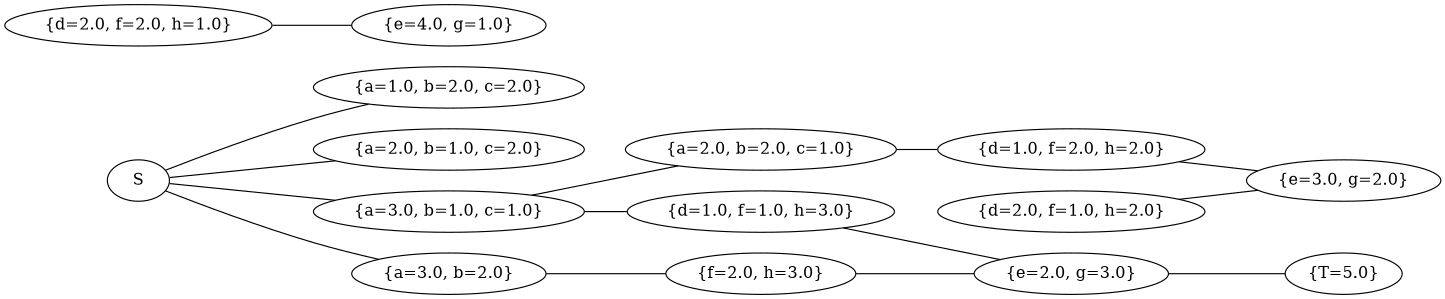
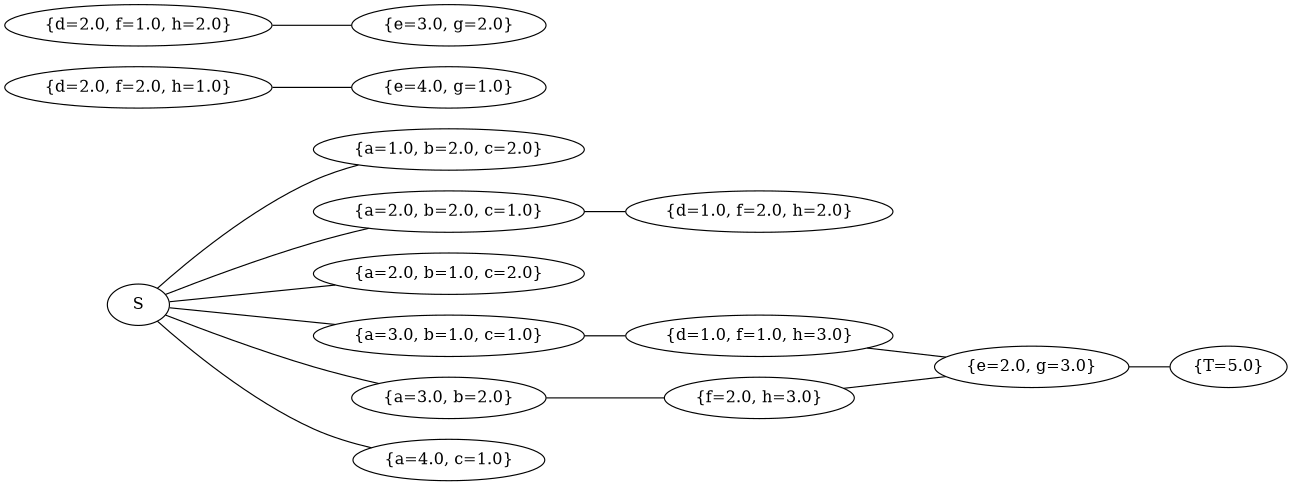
  graph {
    rankdir=LR
    S [state="{S=5.0}" "ui.label"="{S=5.0}"]
    "{a=1.0, b=2.0, c=2.0}" [state="{a=1.0, b=2.0, c=2.0}" "ui.label"="{a=1.0, b=2.0, c=2.0}"]
    "{a=2.0, b=2.0, c=1.0}" [state="{a=2.0, b=2.0, c=1.0}" "ui.label"="{a=2.0, b=2.0, c=1.0}"]
    "{a=2.0, b=1.0, c=2.0}" [state="{a=2.0, b=1.0, c=2.0}" "ui.label"="{a=2.0, b=1.0, c=2.0}"]
    "{a=3.0, b=1.0, c=1.0}" [state="{a=3.0, b=1.0, c=1.0}" "ui.label"="{a=3.0, b=1.0, c=1.0}"]
    "{a=3.0, b=2.0}" [state="{a=3.0, b=2.0}" "ui.label"="{a=3.0, b=2.0}"]
+   "{a=4.0, c=1.0}" [state="{a=4.0, c=1.0}" "ui.label"="{a=4.0, c=1.0}"]
    "{d=1.0, f=2.0, h=2.0}" [state="{d=1.0, f=2.0, h=2.0}" "ui.label"="{d=1.0, f=2.0, h=2.0}"]
    "{d=1.0, f=1.0, h=3.0}" [state="{d=1.0, f=1.0, h=3.0}" "ui.label"="{d=1.0, f=1.0, h=3.0}"]
    "{f=2.0, h=3.0}" [state="{f=2.0, h=3.0}" "ui.label"="{f=2.0, h=3.0}"]
    "{d=2.0, f=2.0, h=1.0}" [state="{d=2.0, f=2.0, h=1.0}" "ui.label"="{d=2.0, f=2.0, h=1.0}"]
    "{e=4.0, g=1.0}" [state="{e=4.0, g=1.0}" "ui.label"="{e=4.0, g=1.0}"]
    "{e=3.0, g=2.0}" [state="{e=3.0, g=2.0}" "ui.label"="{e=3.0, g=2.0}"]
    "{d=2.0, f=1.0, h=2.0}" [state="{d=2.0, f=1.0, h=2.0}" "ui.label"="{d=2.0, f=1.0, h=2.0}"]
    "{e=2.0, g=3.0}" [state="{e=2.0, g=3.0}" "ui.label"="{e=2.0, g=3.0}"]
    "{T=5.0}" [state="{T=5.0}" "ui.label"="{T=5.0}"]
    S -- "{a=1.0, b=2.0, c=2.0}"
-   "{a=3.0, b=1.0, c=1.0}" -- "{a=2.0, b=2.0, c=1.0}"
+   S -- "{a=2.0, b=2.0, c=1.0}"
    S -- "{a=2.0, b=1.0, c=2.0}"
    S -- "{a=3.0, b=1.0, c=1.0}"
    S -- "{a=3.0, b=2.0}"
+   S -- "{a=4.0, c=1.0}"
    "{a=2.0, b=2.0, c=1.0}" -- "{d=1.0, f=2.0, h=2.0}"
    "{a=3.0, b=1.0, c=1.0}" -- "{d=1.0, f=1.0, h=3.0}"
    "{a=3.0, b=2.0}" -- "{f=2.0, h=3.0}"
-   "{d=1.0, f=2.0, h=2.0}" -- "{e=3.0, g=2.0}"
    "{d=1.0, f=1.0, h=3.0}" -- "{e=2.0, g=3.0}"
    "{f=2.0, h=3.0}" -- "{e=2.0, g=3.0}"
    "{d=2.0, f=2.0, h=1.0}" -- "{e=4.0, g=1.0}"
    "{d=2.0, f=1.0, h=2.0}" -- "{e=3.0, g=2.0}"
    "{e=2.0, g=3.0}" -- "{T=5.0}"
  }
